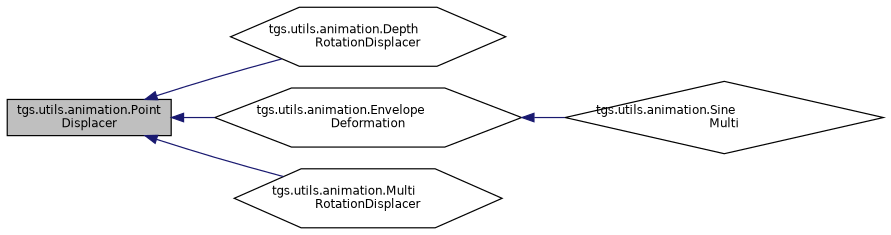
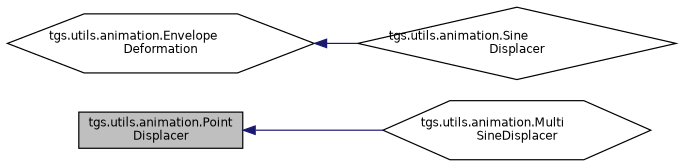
  digraph {
    rankdir=LR
    node [color=black fillcolor=white fontname=Helvetica fontsize=10 shape=hexagon style=filled]
    edge [color=midnightblue dir=back fontname=Helvetica fontsize=10 labelfontname=Helvetica labelfontsize=10 style=solid]
    n1 [fillcolor=grey75 fontcolor=black height=0.2 label="tgs.utils.animation.Point\lDisplacer" shape=box width=0.4]
-   n2 [height=0.2 label="tgs.utils.animation.Depth\lRotationDisplacer" width=0.4]
    n3 [height=0.2 label="tgs.utils.animation.Envelope\lDeformation" width=0.4]
-   n4 [height=0.2 label="tgs.utils.animation.Multi\lRotationDisplacer" width=0.4]
-   n5 [height=0.2 label="tgs.utils.animation.Sine\lMulti" shape=diamond width=0.4]
-   n1 -> n2
-   n1 -> n3
+   n4 [height=0.2 label="tgs.utils.animation.Multi\lSineDisplacer" width=0.4]
+   n5 [height=0.2 label="tgs.utils.animation.Sine\lDisplacer" shape=diamond width=0.4]
    n1 -> n4
    n3 -> n5
  }
